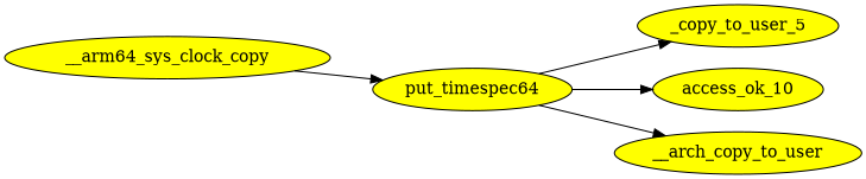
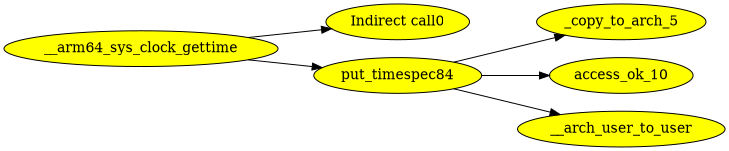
  digraph {
    rankdir=LR
    node [fillcolor=yellow style=filled]
-   __arm64_sys_clock_gettime [label=__arm64_sys_clock_copy]
-   put_timespec64
-   _copy_to_user_5
+   __arm64_sys_clock_gettime
+   "Indirect call0"
+   put_timespec64 [label=put_timespec84]
+   _copy_to_user_5 [label=_copy_to_arch_5]
    access_ok_10
-   __arch_copy_to_user
+   __arch_copy_to_user [label=__arch_user_to_user]
+   __arm64_sys_clock_gettime -> "Indirect call0" [edgeid=1]
    __arm64_sys_clock_gettime -> put_timespec64 [edgeid=2]
    put_timespec64 -> _copy_to_user_5 [edgeid=3]
    put_timespec64 -> access_ok_10 [edgeid=4]
    put_timespec64 -> __arch_copy_to_user [edgeid=5]
  }
